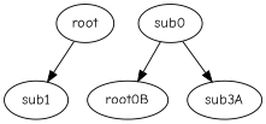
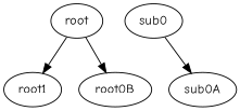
  digraph {
    fontname="Comic Neue"
    node [fontname="Comic Neue"]
    edge [fontname="Comic Neue"]
    root
-   sub1
+   sub1 [label=root1]
    n3 [label=root0B]
    sub0
-   sub0A [label=sub3A]
+   sub0A
    root -> sub1
-   sub0 -> n3
+   root -> n3
    sub0 -> sub0A
  }
